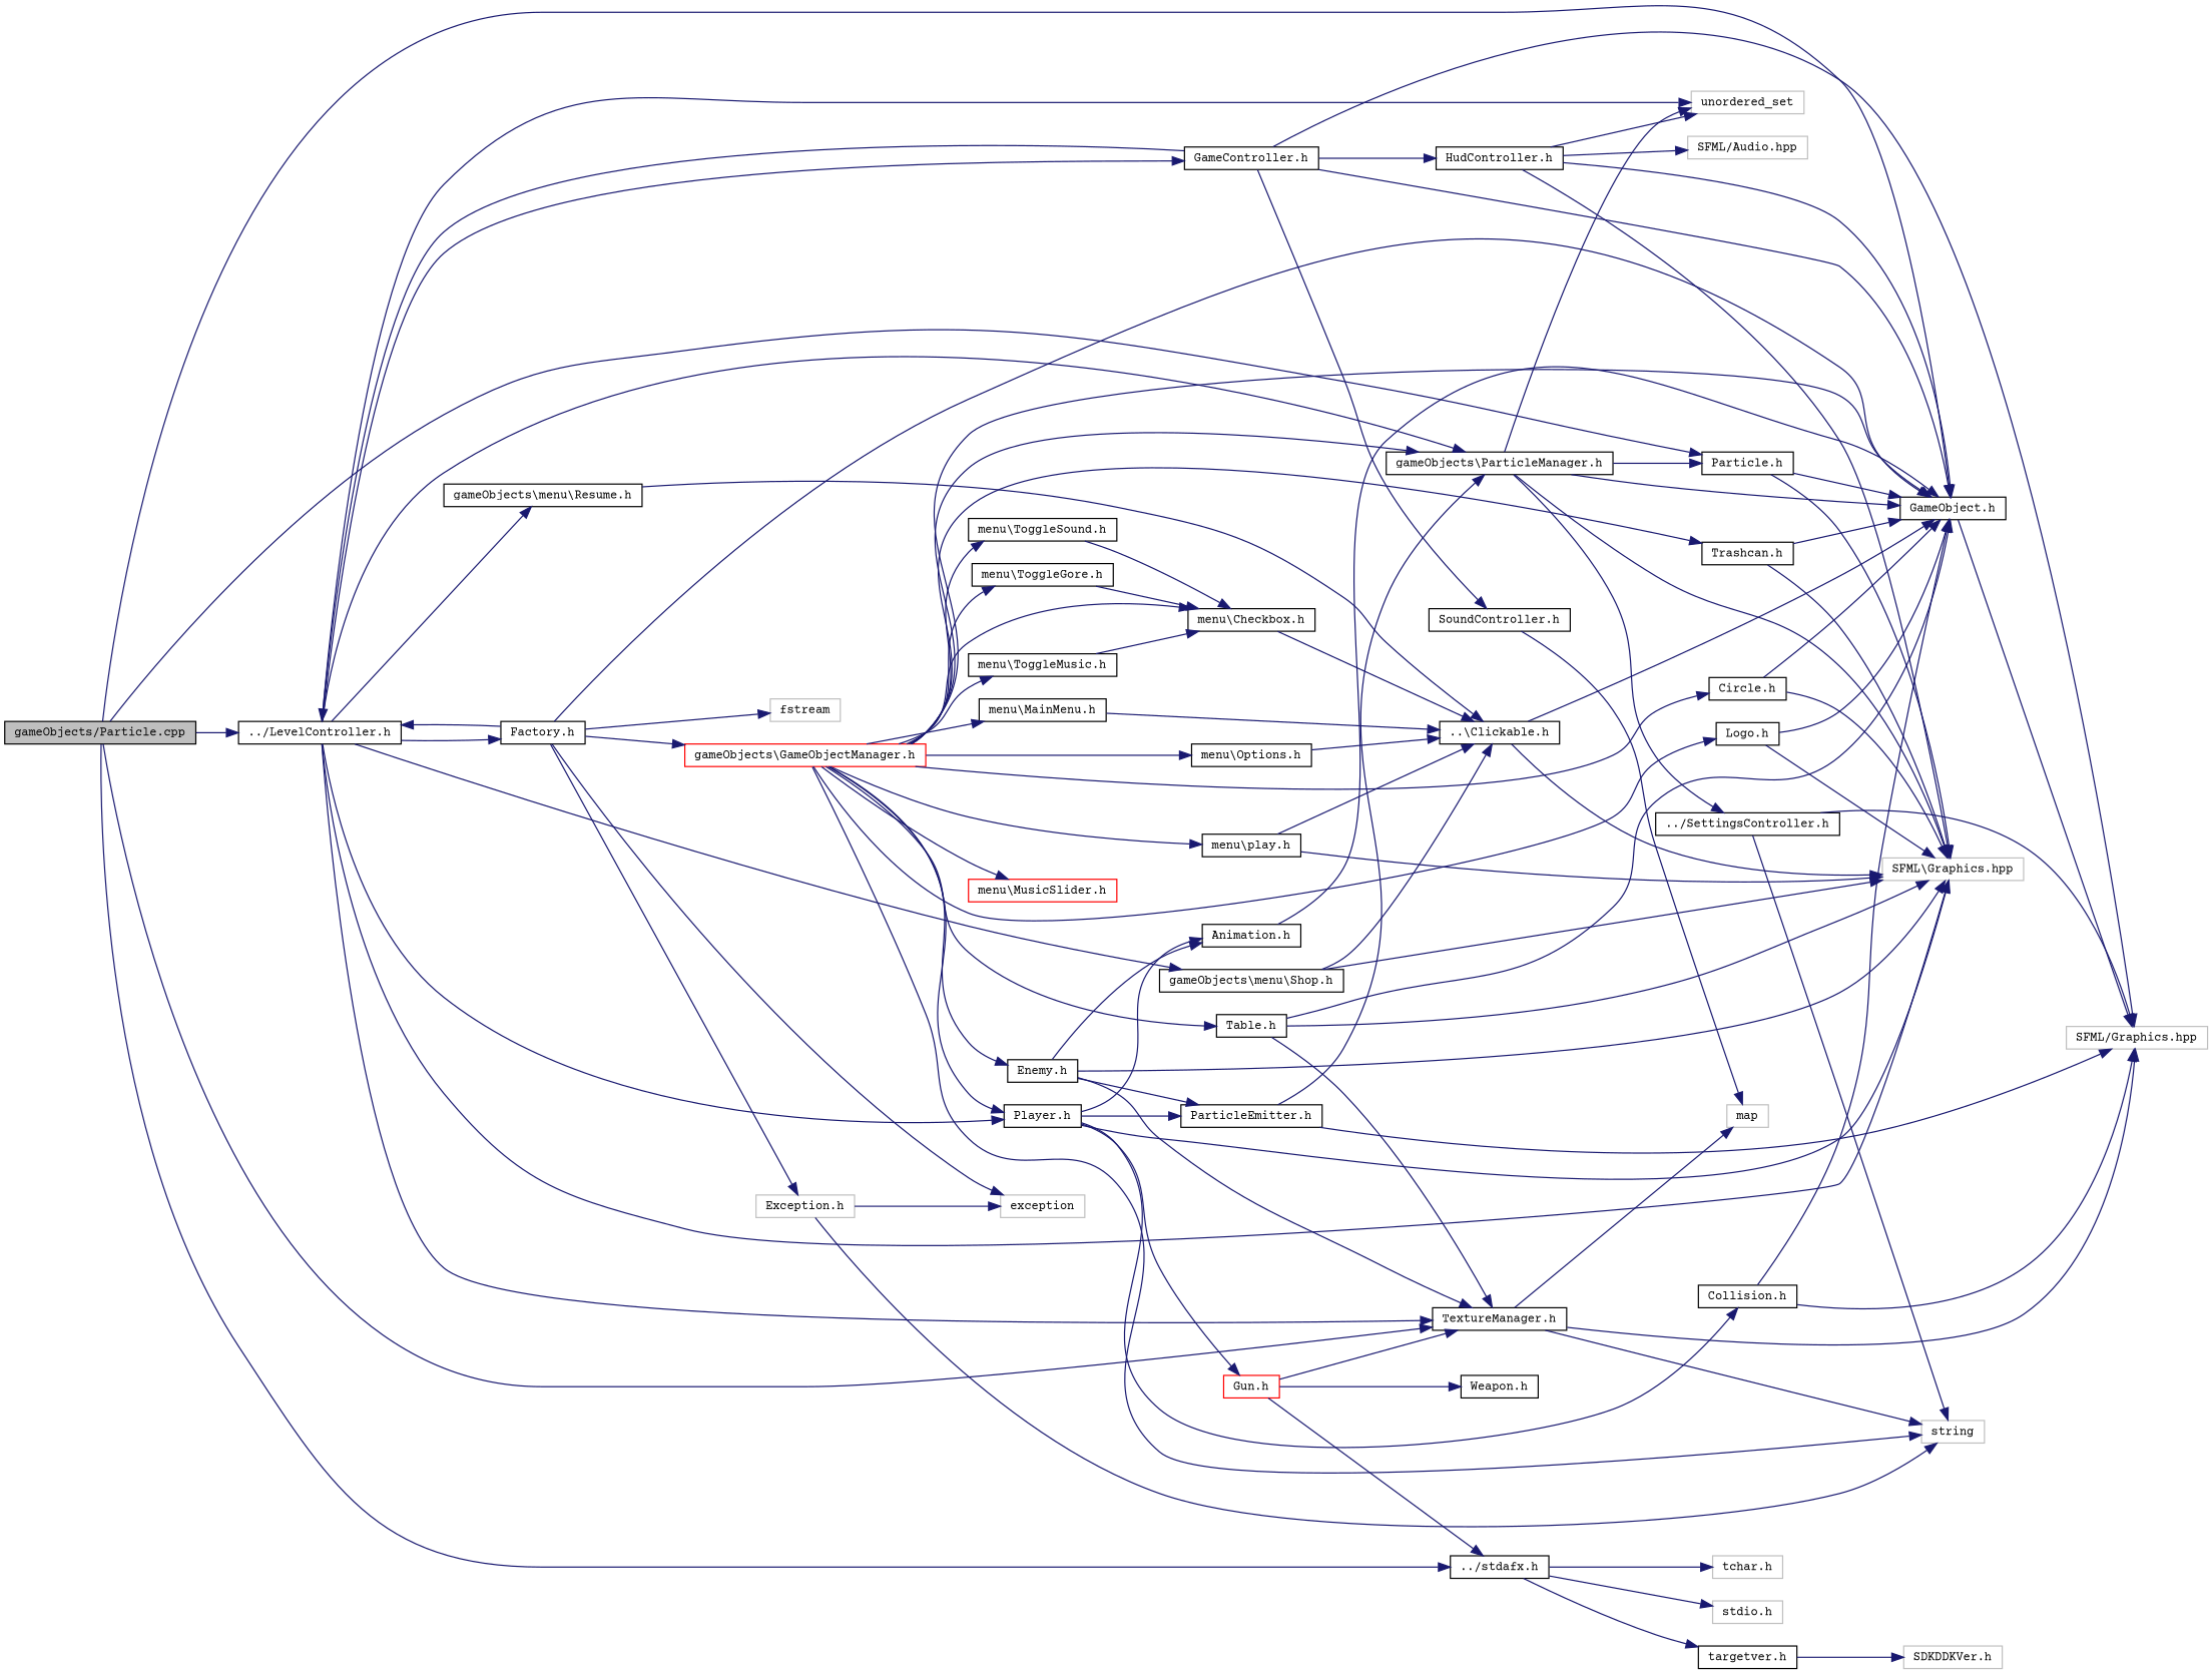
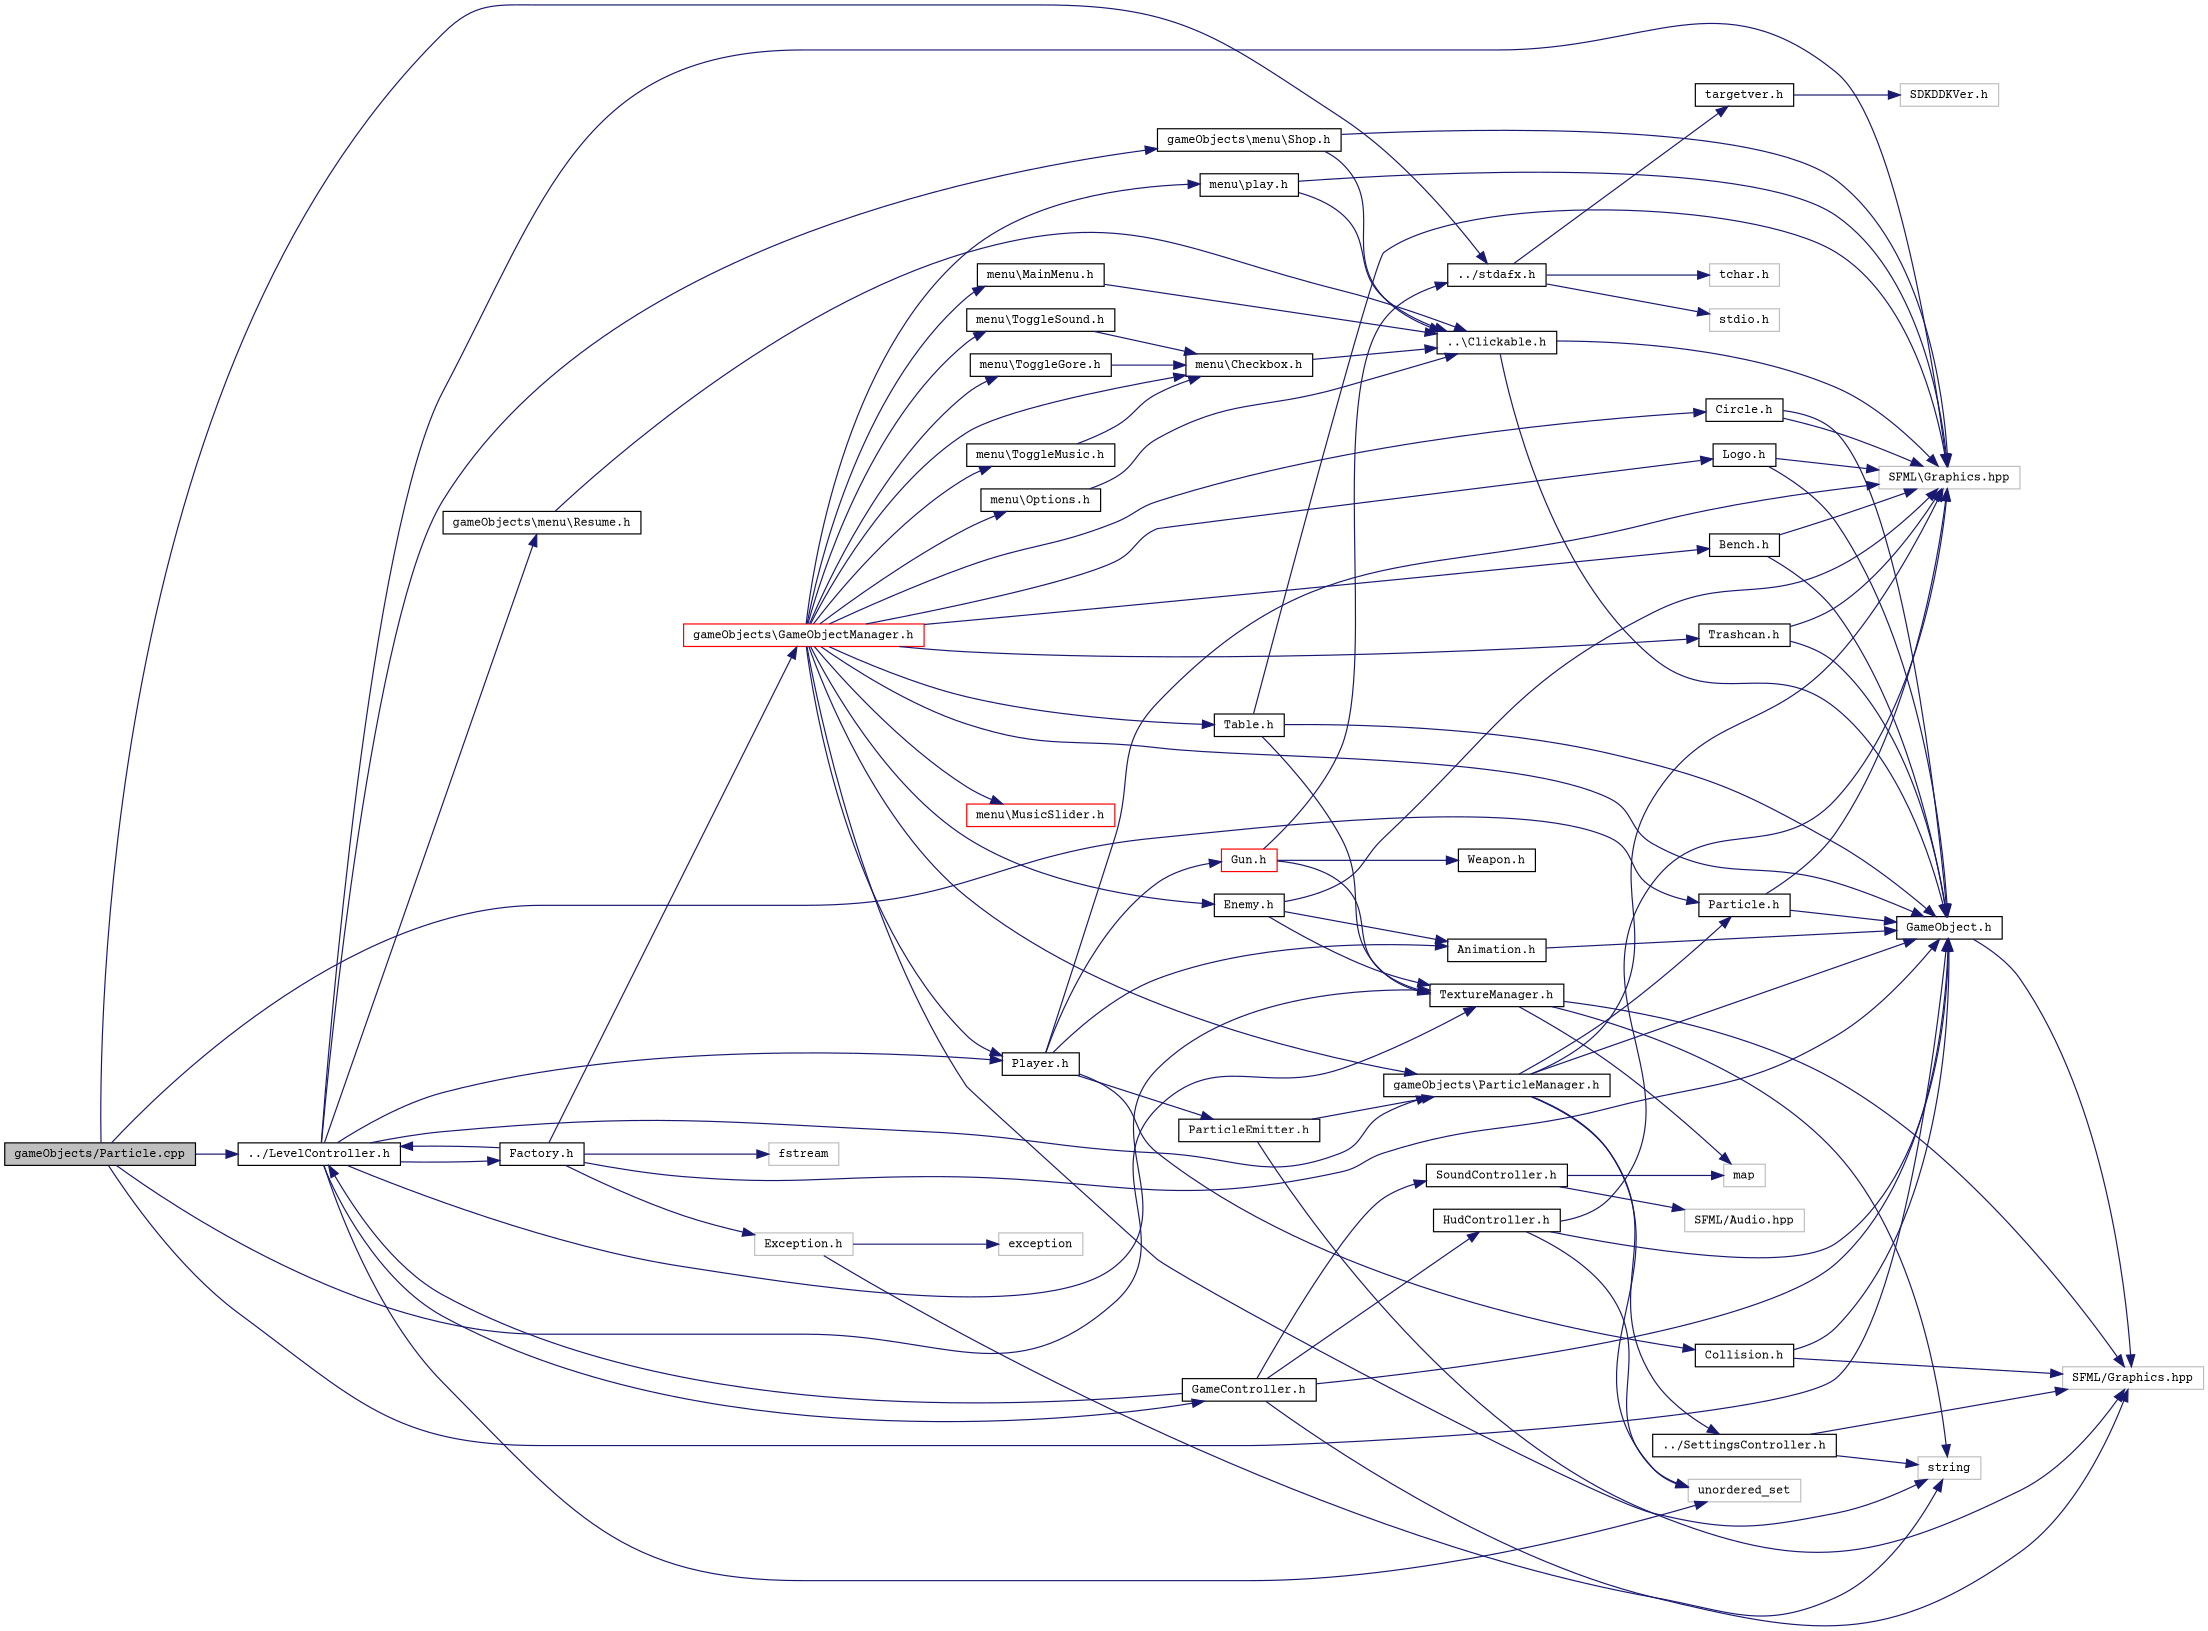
  digraph {
    fontname="Courier Prime"
    rankdir=LR
    node [color=black fillcolor=white fontname="Courier Prime" fontsize=10 shape=record style=filled]
    edge [color=midnightblue fontname="Courier Prime" fontsize=10 labelfontname=Helvetica labelfontsize=10 style=solid]
    n1 [fillcolor=grey75 fontcolor=black height=0.2 label="gameObjects/Particle.cpp" width=0.4]
    n2 [height=0.2 label="../stdafx.h" width=0.4]
    n3 [height=0.2 label="Particle.h" width=0.4]
    n4 [height=0.2 label="GameObject.h" width=0.4]
    n5 [height=0.2 label="../LevelController.h" width=0.4]
    n6 [height=0.2 label="TextureManager.h" width=0.4]
    n7 [height=0.2 label="targetver.h" width=0.4]
    n8 [color=grey75 height=0.2 label="stdio.h" width=0.4]
    n9 [color=grey75 height=0.2 label="tchar.h" width=0.4]
    n10 [color=grey75 height=0.2 label="SFML\\Graphics.hpp" width=0.4]
    n11 [color=grey75 height=0.2 label="SFML/Graphics.hpp" width=0.4]
    n12 [height=0.2 label="GameController.h" width=0.4]
    n13 [color=grey75 height=0.2 label=unordered_set width=0.4]
    n14 [height=0.2 label="gameObjects\\ParticleManager.h" width=0.4]
    n15 [height=0.2 label="Factory.h" width=0.4]
    n16 [height=0.2 label="Player.h" width=0.4]
    n17 [height=0.2 label="gameObjects\\menu\\Resume.h" width=0.4]
    n18 [height=0.2 label="gameObjects\\menu\\Shop.h" width=0.4]
    n19 [color=grey75 height=0.2 label=map width=0.4]
    n20 [color=grey75 height=0.2 label=string width=0.4]
    n21 [color=grey75 height=0.2 label="SDKDDKVer.h" width=0.4]
    n22 [height=0.2 label="SoundController.h" width=0.4]
    n23 [height=0.2 label="HudController.h" width=0.4]
    n24 [height=0.2 label="../SettingsController.h" width=0.4]
    n25 [color=red height=0.2 label="gameObjects\\GameObjectManager.h" width=0.4]
    n26 [color=grey75 height=0.2 label="Exception.h" width=0.4]
    n27 [color=grey75 height=0.2 label=exception width=0.4]
    n28 [color=grey75 height=0.2 label=fstream width=0.4]
    n29 [height=0.2 label="Animation.h" width=0.4]
    n30 [height=0.2 label="ParticleEmitter.h" width=0.4]
    n31 [color=red height=0.2 label="Gun.h" width=0.4]
    n32 [height=0.2 label="Collision.h" width=0.4]
    n33 [height=0.2 label="..\\Clickable.h" width=0.4]
    n34 [color=grey75 height=0.2 label="SFML/Audio.hpp" width=0.4]
    n35 [height=0.2 label="Circle.h" width=0.4]
    n36 [height=0.2 label="Logo.h" width=0.4]
    n37 [height=0.2 label="Table.h" width=0.4]
+   n38 [height=0.2 label="Bench.h" width=0.4]
    n39 [height=0.2 label="Trashcan.h" width=0.4]
    n40 [height=0.2 label="Enemy.h" width=0.4]
    n41 [height=0.2 label="menu\\play.h" width=0.4]
    n42 [height=0.2 label="menu\\Options.h" width=0.4]
    n43 [height=0.2 label="menu\\MainMenu.h" width=0.4]
    n44 [height=0.2 label="menu\\Checkbox.h" width=0.4]
    n45 [height=0.2 label="menu\\ToggleMusic.h" width=0.4]
    n46 [height=0.2 label="menu\\ToggleSound.h" width=0.4]
    n47 [height=0.2 label="menu\\ToggleGore.h" width=0.4]
    n48 [color=red height=0.2 label="menu\\MusicSlider.h" width=0.4]
    n49 [height=0.2 label="Weapon.h" width=0.4]
    n1 -> n2
    n1 -> n3
    n1 -> n4
    n1 -> n5
    n1 -> n6
    n2 -> n7
    n2 -> n8
    n2 -> n9
    n3 -> n4
    n3 -> n10
    n4 -> n11
    n5 -> n6
    n5 -> n10
    n5 -> n12
    n5 -> n13
    n5 -> n14
    n5 -> n15
    n5 -> n16
    n5 -> n17
    n5 -> n18
    n6 -> n11
    n6 -> n19
    n6 -> n20
    n7 -> n21
    n12 -> n4
    n12 -> n5
    n12 -> n11
    n12 -> n22
    n12 -> n23
    n14 -> n3
    n14 -> n4
    n14 -> n10
    n14 -> n13
    n14 -> n24
    n15 -> n4
    n15 -> n5
    n15 -> n25
    n15 -> n26
-   n15 -> n27
    n15 -> n28
    n16 -> n10
    n16 -> n29
    n16 -> n30
    n16 -> n31
    n16 -> n32
    n17 -> n33
    n18 -> n10
    n18 -> n33
    n22 -> n19
-   n23 -> n34
+   n22 -> n34
    n23 -> n4
    n23 -> n10
    n23 -> n13
    n24 -> n11
    n24 -> n20
    n25 -> n4
    n25 -> n14
    n25 -> n16
    n25 -> n20
    n25 -> n35
    n25 -> n36
    n25 -> n37
+   n25 -> n38
    n25 -> n39
    n25 -> n40
    n25 -> n41
    n25 -> n42
    n25 -> n43
    n25 -> n44
    n25 -> n45
    n25 -> n46
    n25 -> n47
    n25 -> n48
    n26 -> n20
    n26 -> n27
    n29 -> n4
    n30 -> n11
    n30 -> n14
    n31 -> n2
    n31 -> n6
    n31 -> n49
    n32 -> n4
    n32 -> n11
    n33 -> n4
    n33 -> n10
    n35 -> n4
    n35 -> n10
    n36 -> n4
    n36 -> n10
    n37 -> n4
    n37 -> n6
    n37 -> n10
+   n38 -> n4
+   n38 -> n10
    n39 -> n4
    n39 -> n10
    n40 -> n6
    n40 -> n10
    n40 -> n29
-   n40 -> n30
    n41 -> n10
    n41 -> n33
    n42 -> n33
    n43 -> n33
    n44 -> n33
    n45 -> n44
    n46 -> n44
    n47 -> n44
  }
